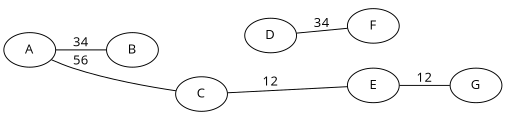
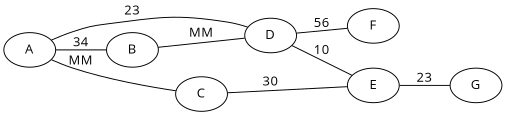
  graph {
    fontname="Open Sans"
    rankdir=LR
    node [fontname="Open Sans"]
    edge [fontname="Open Sans"]
    A
    B
    C
    D
    E
    F
    G
    A -- B [label=34]
-   A -- C [label=56]
-   C -- E [label=12]
-   D -- F [label=34]
-   E -- G [label=12]
+   A -- C [label=MM]
+   A -- D [label=23]
+   B -- D [label=MM]
+   C -- E [label=30]
+   D -- E [label=10]
+   D -- F [label=56]
+   E -- G [label=23]
  }
